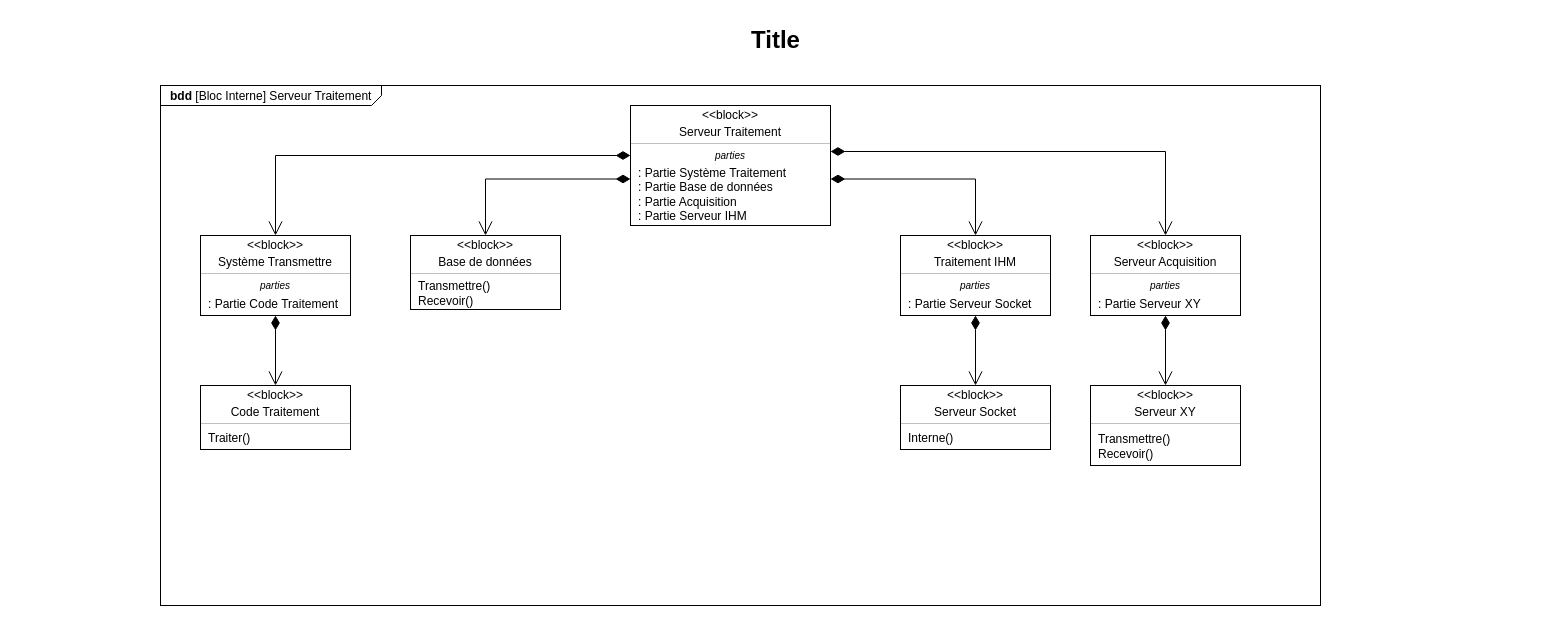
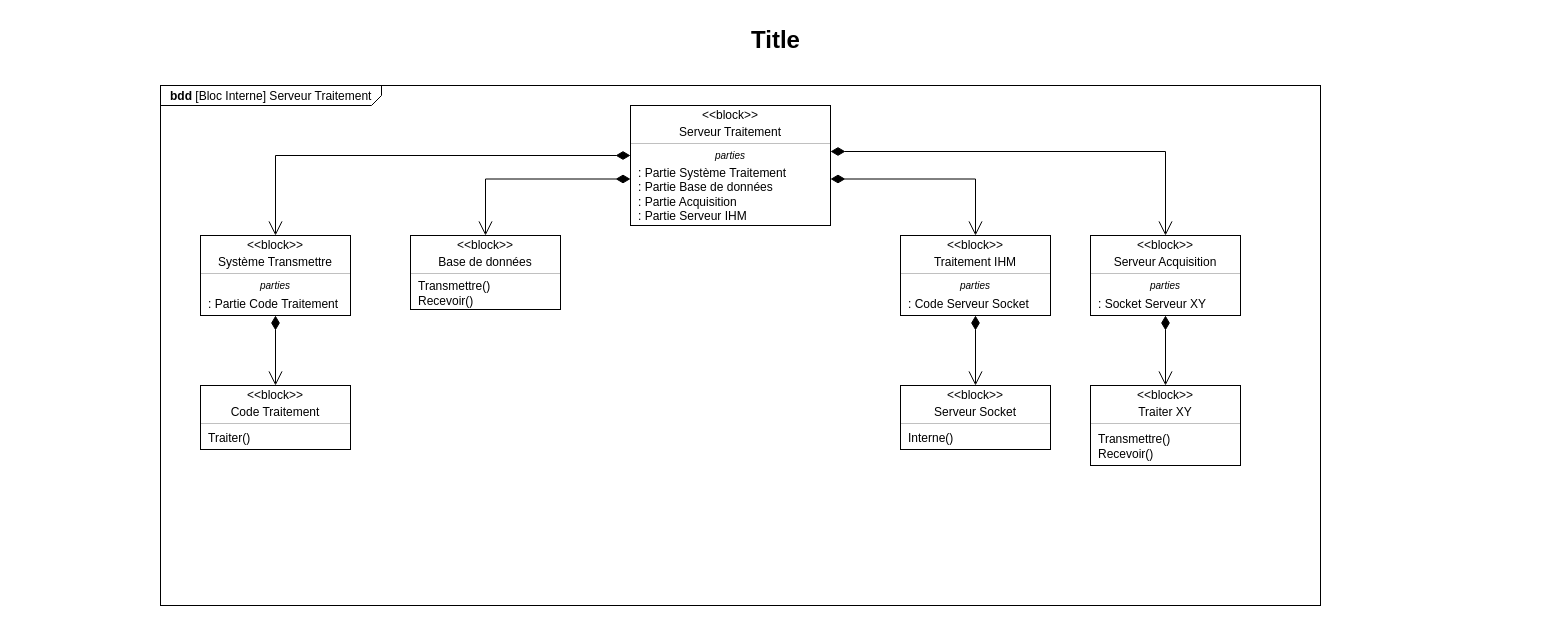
  <mxCell id="0" style=";html=1;" />
  <mxCell id="1" style=";html=1;" parent="0" />
  <mxCell id="2" value="Title" style="text;strokeColor=none;fillColor=none;html=1;fontSize=24;fontStyle=1;verticalAlign=middle;align=center;" parent="1" vertex="1"><mxGeometry x="20" y="20" width="1510" height="40" as="geometry" /></mxCell>
  <mxCell id="3" value="&lt;p style=&quot;margin:0px;margin-top:4px;margin-left:10px;text-align:left;&quot;&gt;&lt;b&gt;bdd&lt;/b&gt;   [Bloc Interne] Serveur Traitement&lt;/p&gt;" style="html=1;shape=mxgraph.sysml.package;labelX=221.17;align=left;spacingLeft=10;overflow=fill;recursiveResize=0;" vertex="1" parent="1"><mxGeometry x="160" y="85" width="1160" height="520" as="geometry" /></mxCell>
  <mxCell id="4" value="" style="fontStyle=1;align=center;verticalAlign=middle;childLayout=stackLayout;horizontal=1;horizontalStack=0;resizeParent=1;resizeParentMax=0;resizeLast=0;marginBottom=0;" vertex="1" parent="1"><mxGeometry x="630" y="105" width="200" height="120" as="geometry" /></mxCell>
  <mxCell id="5" value="&amp;lt;&amp;lt;block&amp;gt;&amp;gt;" style="html=1;align=center;spacing=0;verticalAlign=middle;strokeColor=none;fillColor=none;whiteSpace=wrap;" vertex="1" parent="4"><mxGeometry width="200" height="20" as="geometry" /></mxCell>
  <mxCell id="6" value="Serveur Traitement" style="html=1;align=center;spacing=0;verticalAlign=middle;strokeColor=none;fillColor=none;whiteSpace=wrap;" vertex="1" parent="4"><mxGeometry y="20" width="200" height="14" as="geometry" /></mxCell>
  <mxCell id="7" value="" style="line;strokeWidth=0.25;fillColor=none;align=left;verticalAlign=middle;spacingTop=-1;spacingLeft=3;spacingRight=3;rotatable=0;labelPosition=right;points=[];portConstraint=eastwest;" vertex="1" parent="4"><mxGeometry y="34" width="200" height="8" as="geometry" /></mxCell>
  <mxCell id="8" value="parties" style="html=1;align=center;spacing=0;verticalAlign=middle;strokeColor=none;fillColor=none;whiteSpace=wrap;fontStyle=2;fontSize=10;" vertex="1" parent="4"><mxGeometry y="42" width="200" height="16" as="geometry" /></mxCell>
  <mxCell id="9" value=": Partie Système Traitement&lt;div&gt;: Partie Base de données&lt;/div&gt;&lt;div&gt;: Partie Acquisition&lt;/div&gt;&lt;div&gt;: Partie Serveur IHM&lt;/div&gt;" style="html=1;align=left;spacing=0;spacingLeft=8;verticalAlign=middle;strokeColor=none;fillColor=none;whiteSpace=wrap;" vertex="1" parent="4"><mxGeometry y="58" width="200" height="62" as="geometry" /></mxCell>
  <mxCell id="10" value="" style="fontStyle=1;align=center;verticalAlign=middle;childLayout=stackLayout;horizontal=1;horizontalStack=0;resizeParent=1;resizeParentMax=0;resizeLast=0;marginBottom=0;" vertex="1" parent="1"><mxGeometry x="200" y="235" width="150" height="80" as="geometry" /></mxCell>
  <mxCell id="11" value="&amp;lt;&amp;lt;block&amp;gt;&amp;gt;" style="html=1;align=center;spacing=0;verticalAlign=middle;strokeColor=none;fillColor=none;whiteSpace=wrap;" vertex="1" parent="10"><mxGeometry width="150" height="20" as="geometry" /></mxCell>
  <mxCell id="12" value="Système Transmettre" style="html=1;align=center;spacing=0;verticalAlign=middle;strokeColor=none;fillColor=none;whiteSpace=wrap;" vertex="1" parent="10"><mxGeometry y="20" width="150" height="14" as="geometry" /></mxCell>
  <mxCell id="13" value="" style="line;strokeWidth=0.25;fillColor=none;align=left;verticalAlign=middle;spacingTop=-1;spacingLeft=3;spacingRight=3;rotatable=0;labelPosition=right;points=[];portConstraint=eastwest;" vertex="1" parent="10"><mxGeometry y="34" width="150" height="8" as="geometry" /></mxCell>
  <mxCell id="14" value="parties" style="html=1;align=center;spacing=0;verticalAlign=middle;strokeColor=none;fillColor=none;whiteSpace=wrap;fontStyle=2;fontSize=10;" vertex="1" parent="10"><mxGeometry y="42" width="150" height="16" as="geometry" /></mxCell>
  <mxCell id="15" value=": Partie Code Traitement" style="html=1;align=left;spacing=0;spacingLeft=8;verticalAlign=middle;strokeColor=none;fillColor=none;whiteSpace=wrap;" vertex="1" parent="10"><mxGeometry y="58" width="150" height="22" as="geometry" /></mxCell>
  <mxCell id="16" value="" style="fontStyle=1;align=center;verticalAlign=middle;childLayout=stackLayout;horizontal=1;horizontalStack=0;resizeParent=1;resizeParentMax=0;resizeLast=0;marginBottom=0;" vertex="1" parent="1"><mxGeometry x="410" y="235" width="150" height="74" as="geometry" /></mxCell>
  <mxCell id="17" value="&amp;lt;&amp;lt;block&amp;gt;&amp;gt;" style="html=1;align=center;spacing=0;verticalAlign=middle;strokeColor=none;fillColor=none;whiteSpace=wrap;" vertex="1" parent="16"><mxGeometry width="150" height="20" as="geometry" /></mxCell>
  <mxCell id="18" value="Base de données" style="html=1;align=center;spacing=0;verticalAlign=middle;strokeColor=none;fillColor=none;whiteSpace=wrap;" vertex="1" parent="16"><mxGeometry y="20" width="150" height="14" as="geometry" /></mxCell>
  <mxCell id="19" value="" style="line;strokeWidth=0.25;fillColor=none;align=left;verticalAlign=middle;spacingTop=-1;spacingLeft=3;spacingRight=3;rotatable=0;labelPosition=right;points=[];portConstraint=eastwest;" vertex="1" parent="16"><mxGeometry y="34" width="150" height="8" as="geometry" /></mxCell>
  <mxCell id="20" value="&lt;div&gt;Transmettre()&lt;br&gt;Recevoir()&lt;br&gt;&lt;/div&gt;" style="html=1;align=left;spacing=0;spacingLeft=8;verticalAlign=middle;strokeColor=none;fillColor=none;whiteSpace=wrap;" vertex="1" parent="16"><mxGeometry y="42" width="150" height="32" as="geometry" /></mxCell>
  <mxCell id="21" value="" style="fontStyle=1;align=center;verticalAlign=middle;childLayout=stackLayout;horizontal=1;horizontalStack=0;resizeParent=1;resizeParentMax=0;resizeLast=0;marginBottom=0;" vertex="1" parent="1"><mxGeometry x="1090" y="235" width="150" height="80" as="geometry" /></mxCell>
  <mxCell id="22" value="&amp;lt;&amp;lt;block&amp;gt;&amp;gt;" style="html=1;align=center;spacing=0;verticalAlign=middle;strokeColor=none;fillColor=none;whiteSpace=wrap;" vertex="1" parent="21"><mxGeometry width="150" height="20" as="geometry" /></mxCell>
  <mxCell id="23" value="Serveur Acquisition" style="html=1;align=center;spacing=0;verticalAlign=middle;strokeColor=none;fillColor=none;whiteSpace=wrap;" vertex="1" parent="21"><mxGeometry y="20" width="150" height="14" as="geometry" /></mxCell>
  <mxCell id="24" value="" style="line;strokeWidth=0.25;fillColor=none;align=left;verticalAlign=middle;spacingTop=-1;spacingLeft=3;spacingRight=3;rotatable=0;labelPosition=right;points=[];portConstraint=eastwest;" vertex="1" parent="21"><mxGeometry y="34" width="150" height="8" as="geometry" /></mxCell>
  <mxCell id="25" value="parties" style="html=1;align=center;spacing=0;verticalAlign=middle;strokeColor=none;fillColor=none;whiteSpace=wrap;fontStyle=2;fontSize=10;" vertex="1" parent="21"><mxGeometry y="42" width="150" height="16" as="geometry" /></mxCell>
- <mxCell id="26" value="&lt;div&gt;: Partie Serveur XY&lt;/div&gt;" style="html=1;align=left;spacing=0;spacingLeft=8;verticalAlign=middle;strokeColor=none;fillColor=none;whiteSpace=wrap;" vertex="1" parent="21"><mxGeometry y="58" width="150" height="22" as="geometry" /></mxCell>
+ <mxCell id="26" value="&lt;div&gt;: Socket Serveur XY&lt;/div&gt;" style="html=1;align=left;spacing=0;spacingLeft=8;verticalAlign=middle;strokeColor=none;fillColor=none;whiteSpace=wrap;" vertex="1" parent="21"><mxGeometry y="58" width="150" height="22" as="geometry" /></mxCell>
  <mxCell id="27" value="" style="fontStyle=1;align=center;verticalAlign=middle;childLayout=stackLayout;horizontal=1;horizontalStack=0;resizeParent=1;resizeParentMax=0;resizeLast=0;marginBottom=0;" vertex="1" parent="1"><mxGeometry x="900" y="235" width="150" height="80" as="geometry" /></mxCell>
  <mxCell id="28" value="&amp;lt;&amp;lt;block&amp;gt;&amp;gt;" style="html=1;align=center;spacing=0;verticalAlign=middle;strokeColor=none;fillColor=none;whiteSpace=wrap;" vertex="1" parent="27"><mxGeometry width="150" height="20" as="geometry" /></mxCell>
  <mxCell id="29" value="Traitement IHM" style="html=1;align=center;spacing=0;verticalAlign=middle;strokeColor=none;fillColor=none;whiteSpace=wrap;" vertex="1" parent="27"><mxGeometry y="20" width="150" height="14" as="geometry" /></mxCell>
  <mxCell id="30" value="" style="line;strokeWidth=0.25;fillColor=none;align=left;verticalAlign=middle;spacingTop=-1;spacingLeft=3;spacingRight=3;rotatable=0;labelPosition=right;points=[];portConstraint=eastwest;" vertex="1" parent="27"><mxGeometry y="34" width="150" height="8" as="geometry" /></mxCell>
  <mxCell id="31" value="parties" style="html=1;align=center;spacing=0;verticalAlign=middle;strokeColor=none;fillColor=none;whiteSpace=wrap;fontStyle=2;fontSize=10;" vertex="1" parent="27"><mxGeometry y="42" width="150" height="16" as="geometry" /></mxCell>
- <mxCell id="32" value="&lt;div&gt;: Partie Serveur Socket&lt;/div&gt;" style="html=1;align=left;spacing=0;spacingLeft=8;verticalAlign=middle;strokeColor=none;fillColor=none;whiteSpace=wrap;" vertex="1" parent="27"><mxGeometry y="58" width="150" height="22" as="geometry" /></mxCell>
+ <mxCell id="32" value="&lt;div&gt;: Code Serveur Socket&lt;/div&gt;" style="html=1;align=left;spacing=0;spacingLeft=8;verticalAlign=middle;strokeColor=none;fillColor=none;whiteSpace=wrap;" vertex="1" parent="27"><mxGeometry y="58" width="150" height="22" as="geometry" /></mxCell>
  <mxCell id="33" value="" style="fontStyle=1;align=center;verticalAlign=middle;childLayout=stackLayout;horizontal=1;horizontalStack=0;resizeParent=1;resizeParentMax=0;resizeLast=0;marginBottom=0;" vertex="1" parent="1"><mxGeometry x="900" y="385" width="150" height="64" as="geometry" /></mxCell>
  <mxCell id="34" value="&amp;lt;&amp;lt;block&amp;gt;&amp;gt;" style="html=1;align=center;spacing=0;verticalAlign=middle;strokeColor=none;fillColor=none;whiteSpace=wrap;" vertex="1" parent="33"><mxGeometry width="150" height="20" as="geometry" /></mxCell>
  <mxCell id="35" value="Serveur Socket" style="html=1;align=center;spacing=0;verticalAlign=middle;strokeColor=none;fillColor=none;whiteSpace=wrap;" vertex="1" parent="33"><mxGeometry y="20" width="150" height="14" as="geometry" /></mxCell>
  <mxCell id="36" value="" style="line;strokeWidth=0.25;fillColor=none;align=left;verticalAlign=middle;spacingTop=-1;spacingLeft=3;spacingRight=3;rotatable=0;labelPosition=right;points=[];portConstraint=eastwest;" vertex="1" parent="33"><mxGeometry y="34" width="150" height="8" as="geometry" /></mxCell>
  <mxCell id="37" value="&lt;div&gt;Interne()&lt;/div&gt;" style="html=1;align=left;spacing=0;spacingLeft=8;verticalAlign=middle;strokeColor=none;fillColor=none;whiteSpace=wrap;" vertex="1" parent="33"><mxGeometry y="42" width="150" height="22" as="geometry" /></mxCell>
  <mxCell id="38" value="" style="fontStyle=1;align=center;verticalAlign=middle;childLayout=stackLayout;horizontal=1;horizontalStack=0;resizeParent=1;resizeParentMax=0;resizeLast=0;marginBottom=0;" vertex="1" parent="1"><mxGeometry x="1090" y="385" width="150" height="80" as="geometry" /></mxCell>
  <mxCell id="39" value="&amp;lt;&amp;lt;block&amp;gt;&amp;gt;" style="html=1;align=center;spacing=0;verticalAlign=middle;strokeColor=none;fillColor=none;whiteSpace=wrap;" vertex="1" parent="38"><mxGeometry width="150" height="20" as="geometry" /></mxCell>
- <mxCell id="40" value="Serveur XY" style="html=1;align=center;spacing=0;verticalAlign=middle;strokeColor=none;fillColor=none;whiteSpace=wrap;" vertex="1" parent="38"><mxGeometry y="20" width="150" height="14" as="geometry" /></mxCell>
+ <mxCell id="40" value="Traiter XY" style="html=1;align=center;spacing=0;verticalAlign=middle;strokeColor=none;fillColor=none;whiteSpace=wrap;" vertex="1" parent="38"><mxGeometry y="20" width="150" height="14" as="geometry" /></mxCell>
  <mxCell id="41" value="" style="line;strokeWidth=0.25;fillColor=none;align=left;verticalAlign=middle;spacingTop=-1;spacingLeft=3;spacingRight=3;rotatable=0;labelPosition=right;points=[];portConstraint=eastwest;" vertex="1" parent="38"><mxGeometry y="34" width="150" height="8" as="geometry" /></mxCell>
  <mxCell id="42" value="Transmettre()&lt;br&gt;Recevoir()" style="html=1;align=left;spacing=0;spacingLeft=8;verticalAlign=middle;strokeColor=none;fillColor=none;whiteSpace=wrap;" vertex="1" parent="38"><mxGeometry y="42" width="150" height="38" as="geometry" /></mxCell>
  <mxCell id="43" value="" style="fontStyle=1;align=center;verticalAlign=middle;childLayout=stackLayout;horizontal=1;horizontalStack=0;resizeParent=1;resizeParentMax=0;resizeLast=0;marginBottom=0;" vertex="1" parent="1"><mxGeometry x="200" y="385" width="150" height="64" as="geometry" /></mxCell>
  <mxCell id="44" value="&amp;lt;&amp;lt;block&amp;gt;&amp;gt;" style="html=1;align=center;spacing=0;verticalAlign=middle;strokeColor=none;fillColor=none;whiteSpace=wrap;" vertex="1" parent="43"><mxGeometry width="150" height="20" as="geometry" /></mxCell>
  <mxCell id="45" value="Code Traitement" style="html=1;align=center;spacing=0;verticalAlign=middle;strokeColor=none;fillColor=none;whiteSpace=wrap;" vertex="1" parent="43"><mxGeometry y="20" width="150" height="14" as="geometry" /></mxCell>
  <mxCell id="46" value="" style="line;strokeWidth=0.25;fillColor=none;align=left;verticalAlign=middle;spacingTop=-1;spacingLeft=3;spacingRight=3;rotatable=0;labelPosition=right;points=[];portConstraint=eastwest;" vertex="1" parent="43"><mxGeometry y="34" width="150" height="8" as="geometry" /></mxCell>
  <mxCell id="47" value="&lt;div&gt;Traiter()&lt;/div&gt;" style="html=1;align=left;spacing=0;spacingLeft=8;verticalAlign=middle;strokeColor=none;fillColor=none;whiteSpace=wrap;" vertex="1" parent="43"><mxGeometry y="42" width="150" height="22" as="geometry" /></mxCell>
  <mxCell id="48" value="" style="verticalAlign=bottom;html=1;endArrow=open;endSize=12;edgeStyle=orthogonalEdgeStyle;startFill=1;startSize=12;startArrow=diamondThin;rounded=0;exitX=1;exitY=0.25;exitDx=0;exitDy=0;entryX=0.5;entryY=0;entryDx=0;entryDy=0;" edge="1" parent="1" source="9" target="28"><mxGeometry relative="1" as="geometry"><mxPoint x="630" y="355" as="sourcePoint" /><mxPoint x="880" y="355" as="targetPoint" /></mxGeometry></mxCell>
  <mxCell id="49" value="" style="verticalAlign=bottom;html=1;endArrow=open;endSize=12;edgeStyle=orthogonalEdgeStyle;startFill=1;startSize=12;startArrow=diamondThin;rounded=0;exitX=1;exitY=0.25;exitDx=0;exitDy=0;" edge="1" parent="1" source="8" target="22"><mxGeometry relative="1" as="geometry"><mxPoint x="850" y="155" as="sourcePoint" /><mxPoint x="1100" y="155" as="targetPoint" /></mxGeometry></mxCell>
  <mxCell id="50" value="" style="verticalAlign=bottom;html=1;endArrow=open;endSize=12;edgeStyle=orthogonalEdgeStyle;startFill=1;startSize=12;startArrow=diamondThin;rounded=0;exitX=0;exitY=0.5;exitDx=0;exitDy=0;entryX=0.5;entryY=0;entryDx=0;entryDy=0;" edge="1" parent="1" source="8" target="11"><mxGeometry relative="1" as="geometry"><mxPoint x="520" y="345" as="sourcePoint" /><mxPoint x="855" y="421" as="targetPoint" /></mxGeometry></mxCell>
  <mxCell id="51" value="" style="verticalAlign=bottom;html=1;endArrow=open;endSize=12;edgeStyle=orthogonalEdgeStyle;startFill=1;startSize=12;startArrow=diamondThin;rounded=0;exitX=0;exitY=0.25;exitDx=0;exitDy=0;entryX=0.5;entryY=0;entryDx=0;entryDy=0;" edge="1" parent="1" source="9" target="17"><mxGeometry relative="1" as="geometry"><mxPoint x="640" y="165" as="sourcePoint" /><mxPoint x="495" y="245" as="targetPoint" /></mxGeometry></mxCell>
  <mxCell id="52" value="" style="verticalAlign=bottom;html=1;endArrow=open;endSize=12;edgeStyle=orthogonalEdgeStyle;startFill=1;startSize=12;startArrow=diamondThin;rounded=0;exitX=0.5;exitY=1;exitDx=0;exitDy=0;entryX=0.5;entryY=0;entryDx=0;entryDy=0;" edge="1" parent="1" source="15" target="44"><mxGeometry relative="1" as="geometry"><mxPoint x="640" y="188" as="sourcePoint" /><mxPoint x="495" y="245" as="targetPoint" /></mxGeometry></mxCell>
  <mxCell id="53" value="" style="verticalAlign=bottom;html=1;endArrow=open;endSize=12;edgeStyle=orthogonalEdgeStyle;startFill=1;startSize=12;startArrow=diamondThin;rounded=0;exitX=0.5;exitY=1;exitDx=0;exitDy=0;" edge="1" parent="1" source="26" target="39"><mxGeometry relative="1" as="geometry"><mxPoint x="285" y="325" as="sourcePoint" /><mxPoint x="285" y="375" as="targetPoint" /></mxGeometry></mxCell>
  <mxCell id="54" value="" style="verticalAlign=bottom;html=1;endArrow=open;endSize=12;edgeStyle=orthogonalEdgeStyle;startFill=1;startSize=12;startArrow=diamondThin;rounded=0;exitX=0.5;exitY=1;exitDx=0;exitDy=0;entryX=0.5;entryY=0;entryDx=0;entryDy=0;" edge="1" parent="1" source="32" target="34"><mxGeometry relative="1" as="geometry"><mxPoint x="1175" y="325" as="sourcePoint" /><mxPoint x="1175" y="395" as="targetPoint" /></mxGeometry></mxCell>
